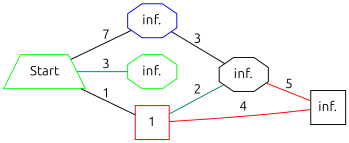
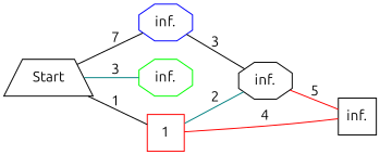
  graph {
    rankdir=LR
    fontname=Ubuntu
    node [shape=octagon fontname=Ubuntu]
    edge [color=black fontname=Ubuntu]
-   n1 [color=green label=Start shape=trapezium width=0.5]
+   n1 [color=black label=Start shape=trapezium width=0.5]
    n2 [color=blue label="inf." width=0.5]
    n3 [color=green label="inf." width=0.5]
    n4 [color=red label=1 shape=box width=0.5]
    n5 [label="inf." width=0.5]
    n6 [label="inf." shape=box width=0.5]
    n1 -- n2 [label=7]
    n1 -- n3 [label=3 color=teal]
    n1 -- n4 [label=1]
    n2 -- n5 [label=3]
    n4 -- n5 [label=2 color=teal]
    n4 -- n6 [label=4 color=red]
    n5 -- n6 [label=5 color=red]
  }
